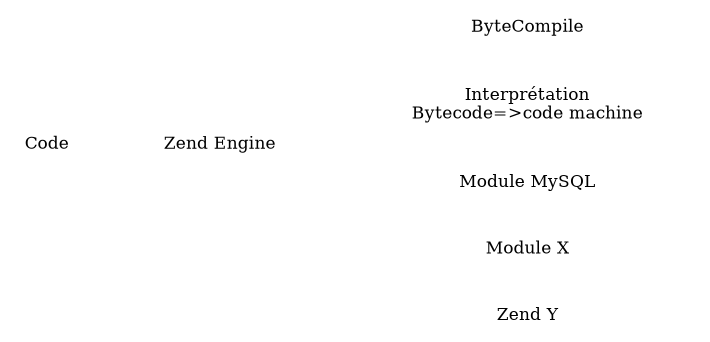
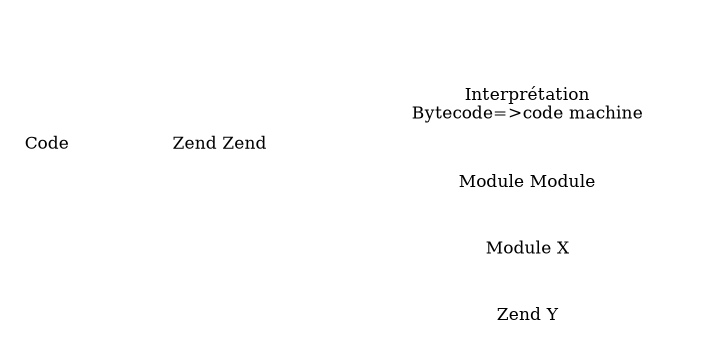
  digraph {
    rankdir=LR
    node [color=white fontcolor=black style=filled]
    edge [color=white]
    Code
-   "Zend Engine"
-   ByteCompile
+   "Zend Engine" [label="Zend Zend"]
    "Interprétation\nBytecode=>code machine"
-   "Module MySQL"
+   "Module MySQL" [label="Module Module"]
    "Module X"
    n7 [label="Zend Y"]
    Code -> "Zend Engine"
-   "Zend Engine" -> ByteCompile
    "Zend Engine" -> "Interprétation\nBytecode=>code machine"
    "Zend Engine" -> "Module MySQL"
    "Zend Engine" -> "Module X"
    "Zend Engine" -> n7
-   ByteCompile -> "Zend Engine"
  }
